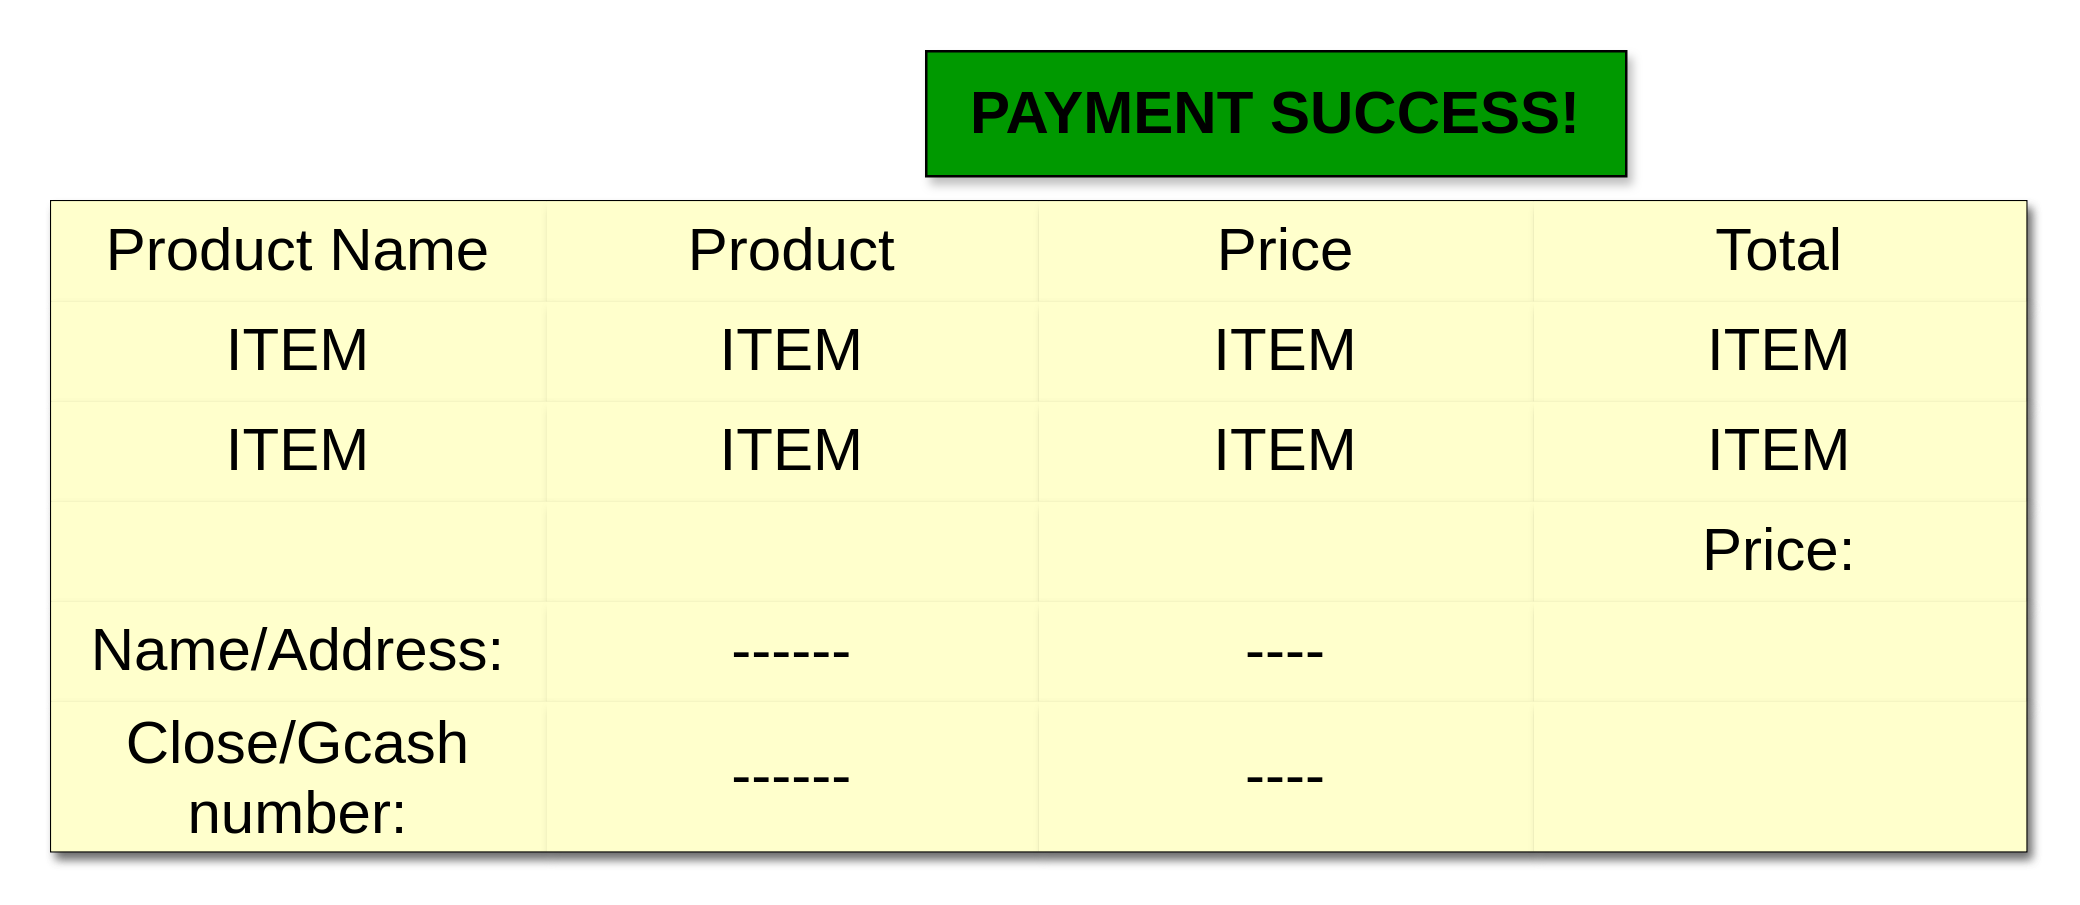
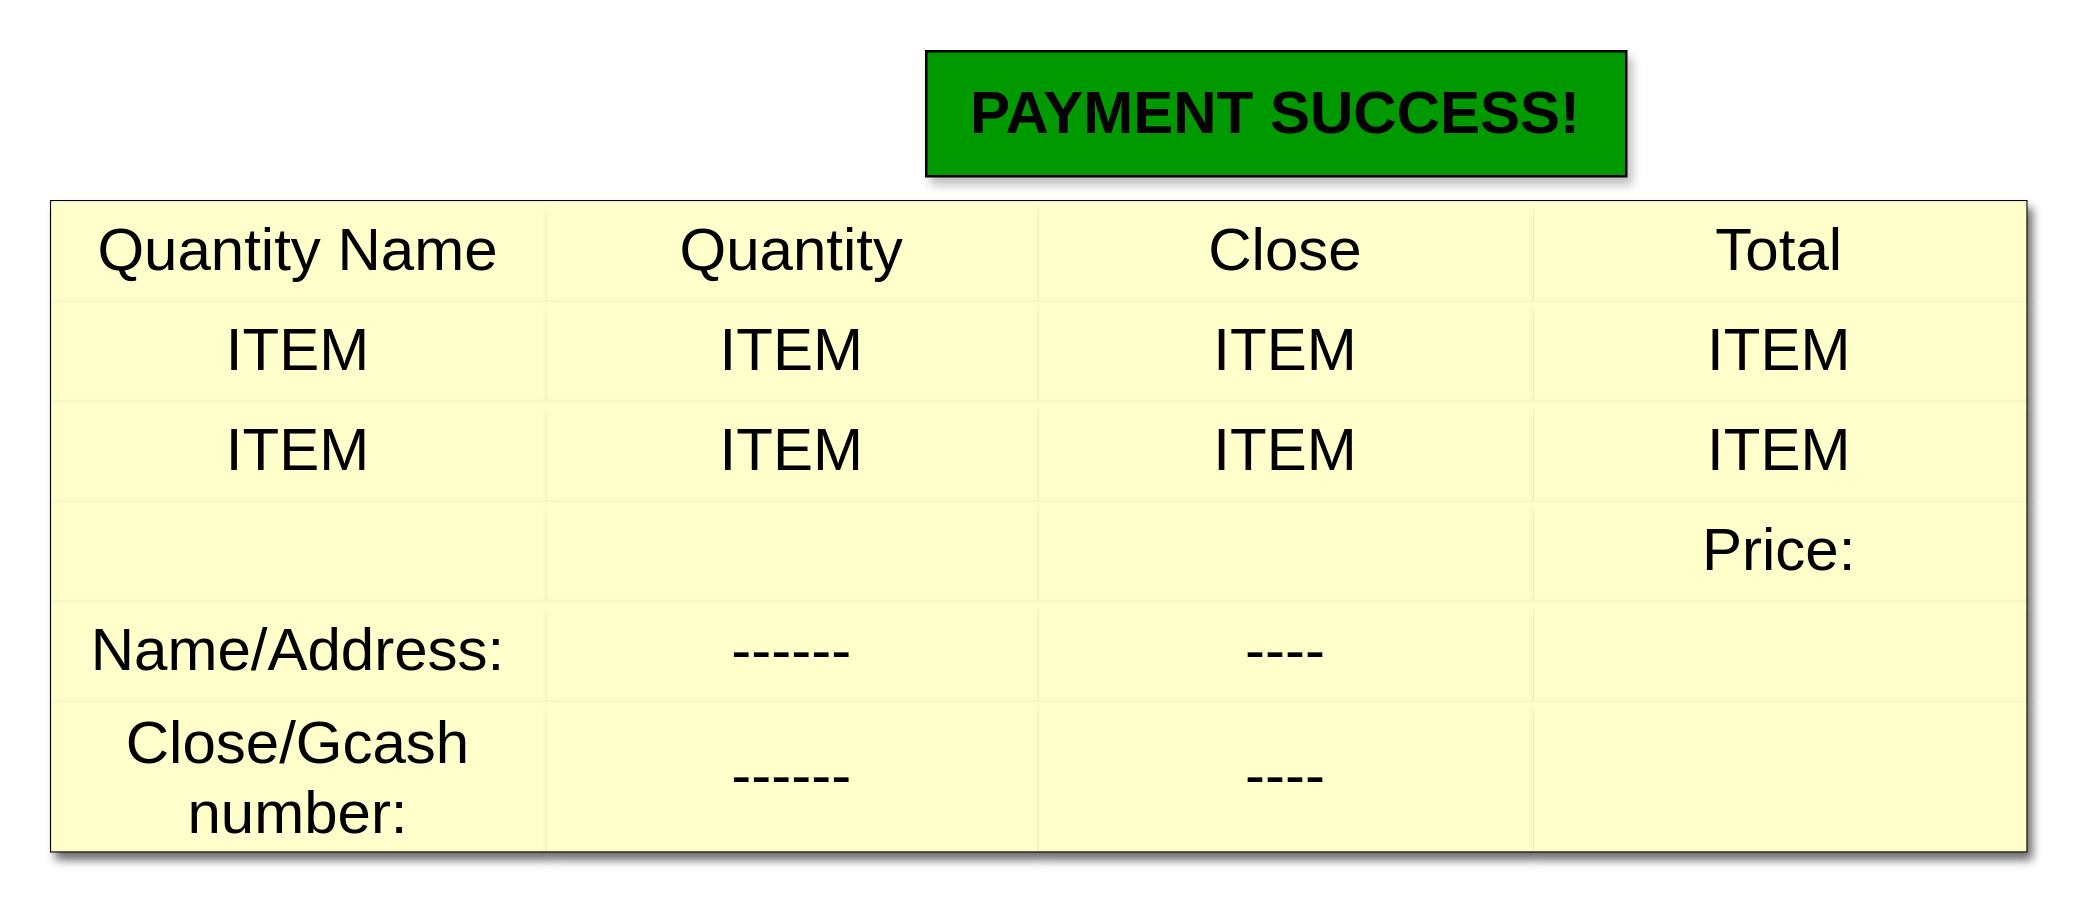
  <mxCell id="0" />
  <mxCell id="1" parent="0" />
  <mxCell id="2" value="" style="shape=table;startSize=0;container=1;collapsible=0;childLayout=tableLayout;shadow=1;fontSize=24;fillColor=#FFFFCC;" vertex="1" parent="1"><mxGeometry x="20" y="80" width="790" height="260" as="geometry" /></mxCell>
  <mxCell id="3" value="" style="shape=tableRow;horizontal=0;startSize=0;swimlaneHead=0;swimlaneBody=0;top=0;left=0;bottom=0;right=0;collapsible=0;dropTarget=0;fillColor=#FFFFCC;points=[[0,0.5],[1,0.5]];portConstraint=eastwest;shadow=1;fontSize=24;" vertex="1" parent="2"><mxGeometry width="790" height="40" as="geometry" /></mxCell>
- <mxCell id="4" value="Product Name" style="shape=partialRectangle;html=1;whiteSpace=wrap;connectable=0;overflow=hidden;fillColor=#FFFFCC;top=0;left=0;bottom=0;right=0;pointerEvents=1;shadow=1;fontSize=24;" vertex="1" parent="3"><mxGeometry width="198" height="40" as="geometry"><mxRectangle width="198" height="40" as="alternateBounds" /></mxGeometry></mxCell>
- <mxCell id="5" value="Product" style="shape=partialRectangle;html=1;whiteSpace=wrap;connectable=0;overflow=hidden;fillColor=#FFFFCC;top=0;left=0;bottom=0;right=0;pointerEvents=1;shadow=1;fontSize=24;" vertex="1" parent="3"><mxGeometry x="198" width="197" height="40" as="geometry"><mxRectangle width="197" height="40" as="alternateBounds" /></mxGeometry></mxCell>
- <mxCell id="6" value="Price" style="shape=partialRectangle;html=1;whiteSpace=wrap;connectable=0;overflow=hidden;fillColor=#FFFFCC;top=0;left=0;bottom=0;right=0;pointerEvents=1;shadow=1;fontSize=24;" vertex="1" parent="3"><mxGeometry x="395" width="198" height="40" as="geometry"><mxRectangle width="198" height="40" as="alternateBounds" /></mxGeometry></mxCell>
+ <mxCell id="4" value="Quantity Name" style="shape=partialRectangle;html=1;whiteSpace=wrap;connectable=0;overflow=hidden;fillColor=#FFFFCC;top=0;left=0;bottom=0;right=0;pointerEvents=1;shadow=1;fontSize=24;" vertex="1" parent="3"><mxGeometry width="198" height="40" as="geometry"><mxRectangle width="198" height="40" as="alternateBounds" /></mxGeometry></mxCell>
+ <mxCell id="5" value="Quantity" style="shape=partialRectangle;html=1;whiteSpace=wrap;connectable=0;overflow=hidden;fillColor=#FFFFCC;top=0;left=0;bottom=0;right=0;pointerEvents=1;shadow=1;fontSize=24;" vertex="1" parent="3"><mxGeometry x="198" width="197" height="40" as="geometry"><mxRectangle width="197" height="40" as="alternateBounds" /></mxGeometry></mxCell>
+ <mxCell id="6" value="Close" style="shape=partialRectangle;html=1;whiteSpace=wrap;connectable=0;overflow=hidden;fillColor=#FFFFCC;top=0;left=0;bottom=0;right=0;pointerEvents=1;shadow=1;fontSize=24;" vertex="1" parent="3"><mxGeometry x="395" width="198" height="40" as="geometry"><mxRectangle width="198" height="40" as="alternateBounds" /></mxGeometry></mxCell>
  <mxCell id="7" value="Total" style="shape=partialRectangle;html=1;whiteSpace=wrap;connectable=0;overflow=hidden;fillColor=#FFFFCC;top=0;left=0;bottom=0;right=0;pointerEvents=1;shadow=1;fontSize=24;" vertex="1" parent="3"><mxGeometry x="593" width="197" height="40" as="geometry"><mxRectangle width="197" height="40" as="alternateBounds" /></mxGeometry></mxCell>
  <mxCell id="8" value="" style="shape=tableRow;horizontal=0;startSize=0;swimlaneHead=0;swimlaneBody=0;top=0;left=0;bottom=0;right=0;collapsible=0;dropTarget=0;fillColor=#FFFFCC;points=[[0,0.5],[1,0.5]];portConstraint=eastwest;shadow=1;fontSize=24;" vertex="1" parent="2"><mxGeometry y="40" width="790" height="40" as="geometry" /></mxCell>
  <mxCell id="9" value="ITEM" style="shape=partialRectangle;html=1;whiteSpace=wrap;connectable=0;overflow=hidden;fillColor=#FFFFCC;top=0;left=0;bottom=0;right=0;pointerEvents=1;shadow=1;fontSize=24;" vertex="1" parent="8"><mxGeometry width="198" height="40" as="geometry"><mxRectangle width="198" height="40" as="alternateBounds" /></mxGeometry></mxCell>
  <mxCell id="10" value="ITEM" style="shape=partialRectangle;html=1;whiteSpace=wrap;connectable=0;overflow=hidden;fillColor=#FFFFCC;top=0;left=0;bottom=0;right=0;pointerEvents=1;shadow=1;fontSize=24;" vertex="1" parent="8"><mxGeometry x="198" width="197" height="40" as="geometry"><mxRectangle width="197" height="40" as="alternateBounds" /></mxGeometry></mxCell>
  <mxCell id="11" value="ITEM" style="shape=partialRectangle;html=1;whiteSpace=wrap;connectable=0;overflow=hidden;fillColor=#FFFFCC;top=0;left=0;bottom=0;right=0;pointerEvents=1;shadow=1;fontSize=24;" vertex="1" parent="8"><mxGeometry x="395" width="198" height="40" as="geometry"><mxRectangle width="198" height="40" as="alternateBounds" /></mxGeometry></mxCell>
  <mxCell id="12" value="ITEM" style="shape=partialRectangle;html=1;whiteSpace=wrap;connectable=0;overflow=hidden;fillColor=#FFFFCC;top=0;left=0;bottom=0;right=0;pointerEvents=1;shadow=1;fontSize=24;" vertex="1" parent="8"><mxGeometry x="593" width="197" height="40" as="geometry"><mxRectangle width="197" height="40" as="alternateBounds" /></mxGeometry></mxCell>
  <mxCell id="13" value="" style="shape=tableRow;horizontal=0;startSize=0;swimlaneHead=0;swimlaneBody=0;top=0;left=0;bottom=0;right=0;collapsible=0;dropTarget=0;fillColor=#FFFFCC;points=[[0,0.5],[1,0.5]];portConstraint=eastwest;shadow=1;fontSize=24;" vertex="1" parent="2"><mxGeometry y="80" width="790" height="40" as="geometry" /></mxCell>
  <mxCell id="14" value="ITEM" style="shape=partialRectangle;html=1;whiteSpace=wrap;connectable=0;overflow=hidden;fillColor=#FFFFCC;top=0;left=0;bottom=0;right=0;pointerEvents=1;shadow=1;fontSize=24;" vertex="1" parent="13"><mxGeometry width="198" height="40" as="geometry"><mxRectangle width="198" height="40" as="alternateBounds" /></mxGeometry></mxCell>
  <mxCell id="15" value="ITEM" style="shape=partialRectangle;html=1;whiteSpace=wrap;connectable=0;overflow=hidden;fillColor=#FFFFCC;top=0;left=0;bottom=0;right=0;pointerEvents=1;shadow=1;fontSize=24;" vertex="1" parent="13"><mxGeometry x="198" width="197" height="40" as="geometry"><mxRectangle width="197" height="40" as="alternateBounds" /></mxGeometry></mxCell>
  <mxCell id="16" value="ITEM" style="shape=partialRectangle;html=1;whiteSpace=wrap;connectable=0;overflow=hidden;fillColor=#FFFFCC;top=0;left=0;bottom=0;right=0;pointerEvents=1;shadow=1;fontSize=24;" vertex="1" parent="13"><mxGeometry x="395" width="198" height="40" as="geometry"><mxRectangle width="198" height="40" as="alternateBounds" /></mxGeometry></mxCell>
  <mxCell id="17" value="ITEM" style="shape=partialRectangle;html=1;whiteSpace=wrap;connectable=0;overflow=hidden;fillColor=#FFFFCC;top=0;left=0;bottom=0;right=0;pointerEvents=1;shadow=1;fontSize=24;" vertex="1" parent="13"><mxGeometry x="593" width="197" height="40" as="geometry"><mxRectangle width="197" height="40" as="alternateBounds" /></mxGeometry></mxCell>
  <mxCell id="18" value="" style="shape=tableRow;horizontal=0;startSize=0;swimlaneHead=0;swimlaneBody=0;top=0;left=0;bottom=0;right=0;collapsible=0;dropTarget=0;fillColor=#FFFFCC;points=[[0,0.5],[1,0.5]];portConstraint=eastwest;shadow=1;fontSize=24;" vertex="1" parent="2"><mxGeometry y="120" width="790" height="40" as="geometry" /></mxCell>
  <mxCell id="19" value="" style="shape=partialRectangle;html=1;whiteSpace=wrap;connectable=0;overflow=hidden;fillColor=#FFFFCC;top=0;left=0;bottom=0;right=0;pointerEvents=1;shadow=1;fontSize=24;" vertex="1" parent="18"><mxGeometry width="198" height="40" as="geometry"><mxRectangle width="198" height="40" as="alternateBounds" /></mxGeometry></mxCell>
  <mxCell id="20" value="" style="shape=partialRectangle;html=1;whiteSpace=wrap;connectable=0;overflow=hidden;fillColor=#FFFFCC;top=0;left=0;bottom=0;right=0;pointerEvents=1;shadow=1;fontSize=24;" vertex="1" parent="18"><mxGeometry x="198" width="197" height="40" as="geometry"><mxRectangle width="197" height="40" as="alternateBounds" /></mxGeometry></mxCell>
  <mxCell id="21" value="" style="shape=partialRectangle;html=1;whiteSpace=wrap;connectable=0;overflow=hidden;fillColor=#FFFFCC;top=0;left=0;bottom=0;right=0;pointerEvents=1;shadow=1;fontSize=24;" vertex="1" parent="18"><mxGeometry x="395" width="198" height="40" as="geometry"><mxRectangle width="198" height="40" as="alternateBounds" /></mxGeometry></mxCell>
  <mxCell id="22" value="Price:" style="shape=partialRectangle;html=1;whiteSpace=wrap;connectable=0;overflow=hidden;fillColor=#FFFFCC;top=0;left=0;bottom=0;right=0;pointerEvents=1;shadow=1;fontSize=24;" vertex="1" parent="18"><mxGeometry x="593" width="197" height="40" as="geometry"><mxRectangle width="197" height="40" as="alternateBounds" /></mxGeometry></mxCell>
  <mxCell id="23" value="" style="shape=tableRow;horizontal=0;startSize=0;swimlaneHead=0;swimlaneBody=0;top=0;left=0;bottom=0;right=0;collapsible=0;dropTarget=0;fillColor=#FFFFCC;points=[[0,0.5],[1,0.5]];portConstraint=eastwest;shadow=1;fontSize=24;" vertex="1" parent="2"><mxGeometry y="160" width="790" height="40" as="geometry" /></mxCell>
  <mxCell id="24" value="Name/Address:" style="shape=partialRectangle;html=1;whiteSpace=wrap;connectable=0;overflow=hidden;fillColor=#FFFFCC;top=0;left=0;bottom=0;right=0;pointerEvents=1;shadow=1;fontSize=24;" vertex="1" parent="23"><mxGeometry width="198" height="40" as="geometry"><mxRectangle width="198" height="40" as="alternateBounds" /></mxGeometry></mxCell>
  <mxCell id="25" value="------" style="shape=partialRectangle;html=1;whiteSpace=wrap;connectable=0;overflow=hidden;fillColor=#FFFFCC;top=0;left=0;bottom=0;right=0;pointerEvents=1;shadow=1;fontSize=24;" vertex="1" parent="23"><mxGeometry x="198" width="197" height="40" as="geometry"><mxRectangle width="197" height="40" as="alternateBounds" /></mxGeometry></mxCell>
  <mxCell id="26" value="----" style="shape=partialRectangle;html=1;whiteSpace=wrap;connectable=0;overflow=hidden;fillColor=#FFFFCC;top=0;left=0;bottom=0;right=0;pointerEvents=1;shadow=1;fontSize=24;" vertex="1" parent="23"><mxGeometry x="395" width="198" height="40" as="geometry"><mxRectangle width="198" height="40" as="alternateBounds" /></mxGeometry></mxCell>
  <mxCell id="27" value="" style="shape=partialRectangle;html=1;whiteSpace=wrap;connectable=0;overflow=hidden;fillColor=#FFFFCC;top=0;left=0;bottom=0;right=0;pointerEvents=1;shadow=1;fontSize=24;" vertex="1" parent="23"><mxGeometry x="593" width="197" height="40" as="geometry"><mxRectangle width="197" height="40" as="alternateBounds" /></mxGeometry></mxCell>
  <mxCell id="28" value="" style="shape=tableRow;horizontal=0;startSize=0;swimlaneHead=0;swimlaneBody=0;top=0;left=0;bottom=0;right=0;collapsible=0;dropTarget=0;fillColor=#FFFFCC;points=[[0,0.5],[1,0.5]];portConstraint=eastwest;shadow=1;fontSize=24;" vertex="1" parent="2"><mxGeometry y="200" width="790" height="60" as="geometry" /></mxCell>
  <mxCell id="29" value="Close/Gcash number:" style="shape=partialRectangle;html=1;whiteSpace=wrap;connectable=0;overflow=hidden;fillColor=#FFFFCC;top=0;left=0;bottom=0;right=0;pointerEvents=1;shadow=1;fontSize=24;" vertex="1" parent="28"><mxGeometry width="198" height="60" as="geometry"><mxRectangle width="198" height="60" as="alternateBounds" /></mxGeometry></mxCell>
  <mxCell id="30" value="------" style="shape=partialRectangle;html=1;whiteSpace=wrap;connectable=0;overflow=hidden;fillColor=#FFFFCC;top=0;left=0;bottom=0;right=0;pointerEvents=1;shadow=1;fontSize=24;" vertex="1" parent="28"><mxGeometry x="198" width="197" height="60" as="geometry"><mxRectangle width="197" height="60" as="alternateBounds" /></mxGeometry></mxCell>
  <mxCell id="31" value="----" style="shape=partialRectangle;html=1;whiteSpace=wrap;connectable=0;overflow=hidden;fillColor=#FFFFCC;top=0;left=0;bottom=0;right=0;pointerEvents=1;shadow=1;fontSize=24;" vertex="1" parent="28"><mxGeometry x="395" width="198" height="60" as="geometry"><mxRectangle width="198" height="60" as="alternateBounds" /></mxGeometry></mxCell>
  <mxCell id="32" value="" style="shape=partialRectangle;html=1;whiteSpace=wrap;connectable=0;overflow=hidden;fillColor=#FFFFCC;top=0;left=0;bottom=0;right=0;pointerEvents=1;shadow=1;fontSize=24;" vertex="1" parent="28"><mxGeometry x="593" width="197" height="60" as="geometry"><mxRectangle width="197" height="60" as="alternateBounds" /></mxGeometry></mxCell>
  <mxCell id="33" value="&lt;h3&gt;&lt;font style=&quot;font-size: 24px;&quot;&gt;&lt;b&gt;PAYMENT SUCCESS!&lt;/b&gt;&lt;/font&gt;&lt;/h3&gt;" style="rounded=0;whiteSpace=wrap;html=1;fillColor=#009900;shadow=1;" vertex="1" parent="1"><mxGeometry x="370" y="20" width="280" height="50" as="geometry" /></mxCell>
